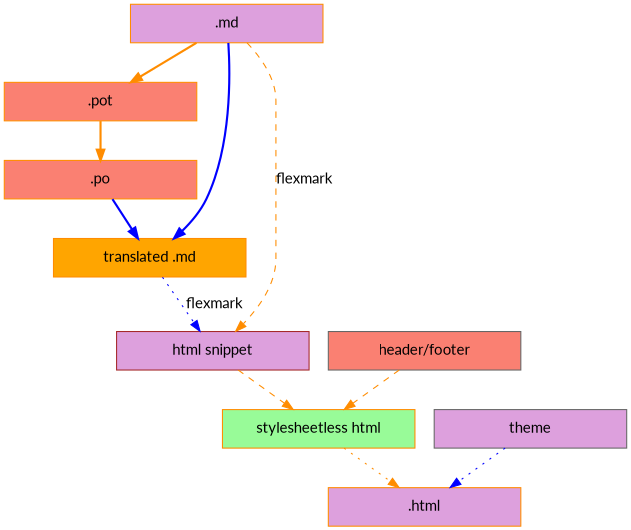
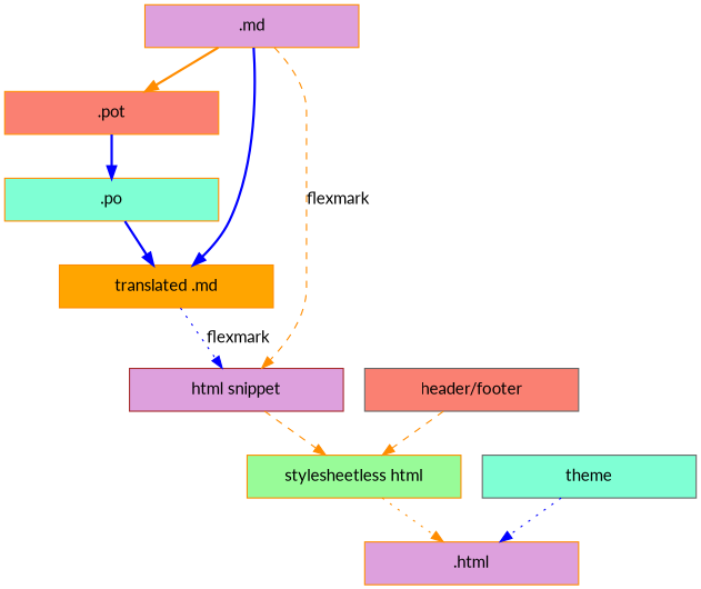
  digraph {
    fontname=Lato
    node [color=darkorange fillcolor=plum fixedsize=true fontname=Lato shape=rectangle style=filled]
    edge [color=darkorange fontname=Lato style=bold]
    ".md" [height=0.5 width=2.5]
    ".pot" [fillcolor=salmon height=0.5 width=2.5]
    "html snippet" [color=brown height=0.5 width=2.5]
    "translated .md" [fillcolor=orange height=0.5 width=2.5]
-   ".po" [fillcolor=salmon height=0.5 width=2.5]
+   ".po" [fillcolor=aquamarine height=0.5 width=2.5]
    "stylesheetless html" [fillcolor=palegreen height=0.5 width=2.5]
    ".html" [height=0.5 width=2.5]
    "header/footer" [color=gray40 fillcolor=salmon height=0.5 width=2.5]
-   theme [color=gray40 height=0.5 width=2.5]
+   theme [color=gray40 fillcolor=aquamarine height=0.5 width=2.5]
    ".md" -> ".pot"
    ".md" -> "html snippet" [label=flexmark style=dashed]
    ".md" -> "translated .md" [color=blue]
-   ".pot" -> ".po"
+   ".pot" -> ".po" [color=blue]
    "html snippet" -> "stylesheetless html" [style=dashed]
    "translated .md" -> "html snippet" [color=blue label=flexmark style=dotted]
    ".po" -> "translated .md" [color=blue]
    "stylesheetless html" -> ".html" [style=dotted]
    "header/footer" -> "stylesheetless html" [style=dashed]
    theme -> ".html" [color=blue style=dotted]
  }
